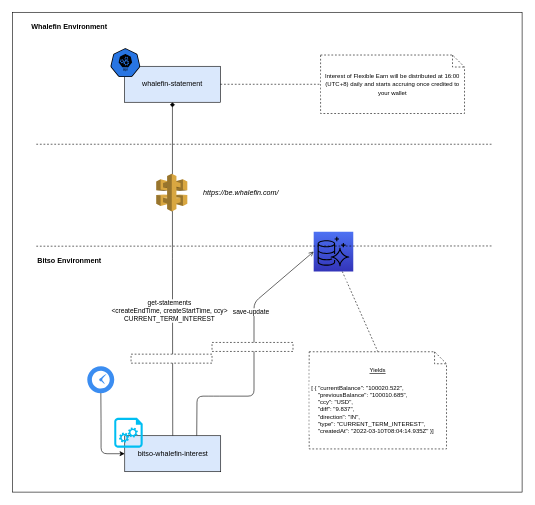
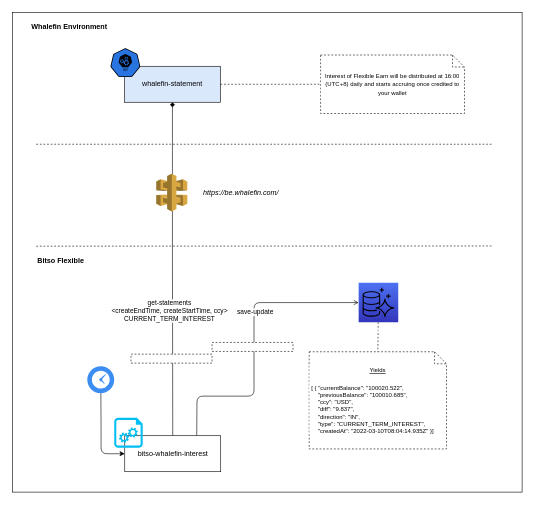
  <mxCell id="0" />
  <mxCell id="1" parent="0" />
  <mxCell id="2" value="" style="rounded=0;whiteSpace=wrap;html=1;" parent="1" vertex="1"><mxGeometry width="850" height="800" as="geometry" x="20" y="20" /></mxCell>
  <mxCell id="3" style="edgeStyle=none;html=1;entryX=0.5;entryY=0;entryDx=0;entryDy=0;entryPerimeter=0;dashed=1;fontColor=#FFFFFF;startArrow=none;startFill=0;endArrow=none;endFill=0;strokeColor=#000000;" parent="1" source="4" target="13" edge="1"><mxGeometry relative="1" as="geometry" /></mxCell>
- <mxCell id="4" value="&lt;font color=&quot;#ffffff&quot;&gt;whalefin-interest&lt;/font&gt;" style="sketch=0;points=[[0,0,0],[0.25,0,0],[0.5,0,0],[0.75,0,0],[1,0,0],[0,1,0],[0.25,1,0],[0.5,1,0],[0.75,1,0],[1,1,0],[0,0.25,0],[0,0.5,0],[0,0.75,0],[1,0.25,0],[1,0.5,0],[1,0.75,0]];outlineConnect=0;fontColor=#232F3E;gradientColor=#4D72F3;gradientDirection=north;fillColor=#3334B9;strokeColor=#000000;dashed=0;verticalLabelPosition=bottom;verticalAlign=top;align=center;html=1;fontSize=12;fontStyle=0;aspect=fixed;shape=mxgraph.aws4.resourceIcon;resIcon=mxgraph.aws4.aurora;" parent="1" vertex="1"><mxGeometry x="522.5" y="385.98" width="66" height="66" as="geometry" /></mxCell>
+ <mxCell id="4" value="&lt;font color=&quot;#ffffff&quot;&gt;whalefin-interest&lt;/font&gt;" style="sketch=0;points=[[0,0,0],[0.25,0,0],[0.5,0,0],[0.75,0,0],[1,0,0],[0,1,0],[0.25,1,0],[0.5,1,0],[0.75,1,0],[1,1,0],[0,0.25,0],[0,0.5,0],[0,0.75,0],[1,0.25,0],[1,0.5,0],[1,0.75,0]];outlineConnect=0;fontColor=#232F3E;gradientColor=#4D72F3;gradientDirection=north;fillColor=#3334B9;strokeColor=#000000;dashed=0;verticalLabelPosition=bottom;verticalAlign=top;align=center;html=1;fontSize=12;fontStyle=0;aspect=fixed;shape=mxgraph.aws4.resourceIcon;resIcon=mxgraph.aws4.aurora;" parent="1" vertex="1"><mxGeometry x="597.5" y="470.98" width="66" height="66" as="geometry" /></mxCell>
  <mxCell id="5" style="edgeStyle=none;html=1;entryX=0;entryY=0.5;entryDx=0;entryDy=0;entryPerimeter=0;fontColor=#FFFFFF;endArrow=open;endFill=1;strokeColor=#000000;exitX=0.75;exitY=0;exitDx=0;exitDy=0;" parent="1" source="23" target="4" edge="1"><mxGeometry relative="1" as="geometry"><Array as="points"><mxPoint x="328" y="660" /><mxPoint x="355" y="660" /><mxPoint x="423" y="660" /><mxPoint x="423" y="504" /></Array></mxGeometry></mxCell>
  <mxCell id="6" value="save-update" style="edgeLabel;html=1;align=center;verticalAlign=middle;resizable=0;points=[];fontColor=#000000;" parent="5" vertex="1" connectable="0"><mxGeometry x="-0.669" y="-1" relative="1" as="geometry"><mxPoint x="82" y="-142" as="offset" /></mxGeometry></mxCell>
  <mxCell id="7" value="" style="group" parent="1" vertex="1" connectable="0"><mxGeometry x="189.5" y="80" width="177.5" height="90" as="geometry" /></mxCell>
  <mxCell id="8" value="" style="group" parent="7" vertex="1" connectable="0"><mxGeometry x="-6" width="183.5" height="90" as="geometry" /></mxCell>
  <mxCell id="9" value="whalefin-statement" style="rounded=0;whiteSpace=wrap;html=1;fillColor=#dae8fc;" parent="8" vertex="1"><mxGeometry x="23.5" y="30" width="160" height="60" as="geometry" /></mxCell>
  <mxCell id="10" value="" style="sketch=0;html=1;dashed=0;whitespace=wrap;fillColor=#2875E2;strokeColor=#000000;points=[[0.005,0.63,0],[0.1,0.2,0],[0.9,0.2,0],[0.5,0,0],[0.995,0.63,0],[0.72,0.99,0],[0.5,1,0],[0.28,0.99,0]];shape=mxgraph.kubernetes.icon;prIcon=api;shadow=0;fontSize=12;" parent="8" vertex="1"><mxGeometry width="50" height="48" as="geometry" /></mxCell>
  <mxCell id="11" style="edgeStyle=none;html=1;entryX=0.5;entryY=1;entryDx=0;entryDy=0;fontColor=#FFFFFF;endArrow=diamond;endFill=1;strokeColor=#000000;exitX=0.5;exitY=0;exitDx=0;exitDy=0;" parent="1" source="23" target="9" edge="1"><mxGeometry relative="1" as="geometry"><Array as="points"><mxPoint x="287" y="420" /></Array></mxGeometry></mxCell>
  <mxCell id="12" value="get-statements&lt;br&gt;&amp;lt;createEndTime, createStartTime, ccy&amp;gt;&lt;br&gt;CURRENT_TERM_INTEREST" style="edgeLabel;html=1;align=center;verticalAlign=middle;resizable=0;points=[];fontColor=#000000;" parent="11" vertex="1" connectable="0"><mxGeometry x="0.422" y="-1" relative="1" as="geometry"><mxPoint x="-7" y="186" as="offset" /></mxGeometry></mxCell>
  <mxCell id="13" value="&lt;font color=&quot;#000000&quot; style=&quot;background-color: rgb(255 , 255 , 255)&quot;&gt;&lt;u style=&quot;font-size: 10px&quot;&gt;Yields&lt;br&gt;&lt;/u&gt;&lt;br&gt;&lt;/font&gt;&lt;div style=&quot;text-align: left&quot;&gt;&lt;font color=&quot;#000000&quot; style=&quot;background-color: rgb(255 , 255 , 255)&quot;&gt;&lt;span style=&quot;font-size: 10px&quot;&gt;&amp;nbsp;[&amp;nbsp;&lt;/span&gt;&lt;span style=&quot;font-size: 10px&quot;&gt;{ &quot;currentBalance&quot;: &quot;100020.522&quot;,&lt;/span&gt;&lt;/font&gt;&lt;/div&gt;&lt;font color=&quot;#000000&quot; style=&quot;background-color: rgb(255 , 255 , 255)&quot;&gt;&lt;span style=&quot;font-size: 10px&quot;&gt;&lt;div style=&quot;text-align: left&quot;&gt;&amp;nbsp; &amp;nbsp; &amp;nbsp;&quot;previousBalance&quot;: &quot;100010.685&quot;,&lt;/div&gt;&lt;/span&gt;&lt;span style=&quot;font-size: 10px&quot;&gt;&lt;div style=&quot;text-align: left&quot;&gt;&amp;nbsp; &amp;nbsp; &amp;nbsp;&quot;ccy&quot;: &quot;USD&quot;,&lt;/div&gt;&lt;div style=&quot;text-align: left&quot;&gt;&amp;nbsp; &amp;nbsp; &amp;nbsp;&quot;diff&quot;: &quot;9.837&quot;, &lt;br&gt;&amp;nbsp; &amp;nbsp; &amp;nbsp;&quot;direction&quot;: &quot;IN&quot;,&amp;nbsp; &amp;nbsp; &amp;nbsp; &amp;nbsp; &lt;br&gt;&amp;nbsp; &amp;nbsp; &amp;nbsp;&quot;type&quot;: &quot;CURRENT_TERM_INTEREST&quot;,&amp;nbsp; &amp;nbsp; &amp;nbsp; &amp;nbsp; &amp;nbsp; &amp;nbsp; &amp;nbsp; &amp;nbsp; &amp;nbsp;&quot;createdAt&quot;: &quot;2022-03-10T08:04:14.935Z&quot; }]&lt;/div&gt;&lt;/span&gt;&lt;/font&gt;" style="shape=note;size=20;whiteSpace=wrap;html=1;labelBackgroundColor=#FFFFFF;fontColor=#FFFFFF;dashed=1;strokeColor=#000000;fillColor=#FFFFFF;" parent="1" vertex="1"><mxGeometry x="515" y="586" width="229" height="162" as="geometry" /></mxCell>
  <mxCell id="14" value="&lt;font style=&quot;font-size: 10px&quot; color=&quot;#000000&quot;&gt;Interest of Flexible Earn will be distributed at 16:00 (UTC+8) daily and starts accruing once credited to your wallet&lt;/font&gt;" style="shape=note;size=20;whiteSpace=wrap;html=1;labelBackgroundColor=#FFFFFF;fontColor=#FFFFFF;dashed=1;" parent="1" vertex="1"><mxGeometry x="534" y="91.25" width="240" height="97.5" as="geometry" /></mxCell>
  <mxCell id="15" style="edgeStyle=none;html=1;entryX=0;entryY=0.5;entryDx=0;entryDy=0;entryPerimeter=0;fontSize=10;fontColor=#FFFFFF;startArrow=none;startFill=0;endArrow=none;endFill=0;strokeColor=#000000;dashed=1;" parent="1" source="9" target="14" edge="1"><mxGeometry relative="1" as="geometry" /></mxCell>
  <mxCell id="16" value="" style="rounded=0;whiteSpace=wrap;html=1;dashed=1;fontColor=#FFFFFF;align=left;" parent="1" vertex="1"><mxGeometry x="218" y="590" width="135" height="15" as="geometry" /></mxCell>
  <mxCell id="17" value="" style="rounded=0;whiteSpace=wrap;html=1;dashed=1;fontColor=#FFFFFF;align=left;" parent="1" vertex="1"><mxGeometry x="353" y="570.48" width="135" height="15" as="geometry" /></mxCell>
  <mxCell id="18" value="&lt;blockquote style=&quot;margin: 0 0 0 40px ; border: none ; padding: 0px&quot;&gt;&lt;br&gt;&lt;/blockquote&gt;" style="outlineConnect=0;dashed=0;verticalLabelPosition=bottom;verticalAlign=top;align=left;html=1;shape=mxgraph.aws3.api_gateway;fillColor=#D9A741;gradientColor=none;" parent="1" vertex="1"><mxGeometry x="260" y="289" width="51.82" height="63" as="geometry" /></mxCell>
  <mxCell id="19" value="&lt;i&gt;https://be.whalefin.com/&lt;/i&gt;" style="text;html=1;strokeColor=none;fillColor=none;align=center;verticalAlign=middle;whiteSpace=wrap;rounded=0;" parent="1" vertex="1"><mxGeometry x="331" y="305.5" width="141" height="30" as="geometry" /></mxCell>
  <mxCell id="20" value="" style="group" parent="1" vertex="1" connectable="0"><mxGeometry x="145" y="610" width="222.5" height="176" as="geometry" /></mxCell>
  <mxCell id="21" value="" style="sketch=0;html=1;aspect=fixed;strokeColor=none;shadow=0;align=center;verticalAlign=top;fillColor=#3B8DF1;shape=mxgraph.gcp2.clock" parent="20" vertex="1"><mxGeometry width="45" height="45" as="geometry" /></mxCell>
  <mxCell id="22" value="" style="group" parent="20" vertex="1" connectable="0"><mxGeometry x="45" y="86" width="177.5" height="90" as="geometry" /></mxCell>
- <mxCell id="23" value="bitso-whalefin-interest" style="rounded=0;whiteSpace=wrap;html=1;fillColor=#dae8fc;" parent="22" vertex="1"><mxGeometry x="17.5" y="30" width="160" height="60" as="geometry" /></mxCell>
+ <mxCell id="23" value="bitso-whalefin-interest" style="rounded=0;whiteSpace=wrap;html=1;" parent="22" vertex="1"><mxGeometry x="17.5" y="30" width="160" height="60" as="geometry" /></mxCell>
  <mxCell id="24" value="" style="verticalLabelPosition=bottom;html=1;verticalAlign=top;align=center;strokeColor=none;fillColor=#00BEF2;shape=mxgraph.azure.startup_task;pointerEvents=1;labelBackgroundColor=#FFFFFF;fontColor=#FFFFFF;gradientColor=none;shadow=0;" parent="22" vertex="1"><mxGeometry width="47.5" height="50" as="geometry" /></mxCell>
  <mxCell id="25" style="edgeStyle=none;html=1;entryX=0;entryY=0.5;entryDx=0;entryDy=0;fontColor=#FFFFFF;endArrow=classic;endFill=1;strokeColor=#000000;" parent="20" source="21" target="23" edge="1"><mxGeometry relative="1" as="geometry"><Array as="points"><mxPoint x="23" y="98" /><mxPoint x="23" y="146" /></Array></mxGeometry></mxCell>
  <mxCell id="26" value="&lt;span style=&quot;font-family: &amp;#34;helvetica&amp;#34; ; font-size: 12px ; font-style: normal ; letter-spacing: normal ; text-align: center ; text-indent: 0px ; text-transform: none ; word-spacing: 0px ; display: inline ; float: none ; background-color: rgb(255 , 255 , 255)&quot;&gt;&lt;b&gt;Whalefin Environment&lt;/b&gt;&lt;/span&gt;" style="text;whiteSpace=wrap;html=1;" parent="1" vertex="1"><mxGeometry x="49.997" y="30.001" width="137" height="28" as="geometry" /></mxCell>
- <mxCell id="27" value="&lt;span style=&quot;font-family: &amp;#34;helvetica&amp;#34; ; font-size: 12px ; font-style: normal ; letter-spacing: normal ; text-align: center ; text-indent: 0px ; text-transform: none ; word-spacing: 0px ; display: inline ; float: none ; background-color: rgb(255 , 255 , 255)&quot;&gt;&lt;b&gt;Bitso Environment&lt;/b&gt;&lt;/span&gt;" style="text;whiteSpace=wrap;html=1;" parent="1" vertex="1"><mxGeometry x="59.997" y="420.001" width="137" height="28" as="geometry" /></mxCell>
+ <mxCell id="27" value="&lt;span style=&quot;font-family: &amp;#34;helvetica&amp;#34; ; font-size: 12px ; font-style: normal ; letter-spacing: normal ; text-align: center ; text-indent: 0px ; text-transform: none ; word-spacing: 0px ; display: inline ; float: none ; background-color: rgb(255 , 255 , 255)&quot;&gt;&lt;b&gt;Bitso Flexible&lt;/b&gt;&lt;/span&gt;" style="text;whiteSpace=wrap;html=1;" parent="1" vertex="1"><mxGeometry x="59.997" y="420.001" width="137" height="28" as="geometry" /></mxCell>
  <mxCell id="28" value="" style="endArrow=none;dashed=1;html=1;exitX=0.057;exitY=0.337;exitDx=0;exitDy=0;exitPerimeter=0;entryX=0.941;entryY=0.487;entryDx=0;entryDy=0;entryPerimeter=0;" parent="1" target="2" edge="1"><mxGeometry width="50" height="50" relative="1" as="geometry"><mxPoint x="60" y="410" as="sourcePoint" /><mxPoint x="690" y="410" as="targetPoint" /></mxGeometry></mxCell>
  <mxCell id="29" value="" style="endArrow=none;dashed=1;html=1;exitX=0.057;exitY=0.337;exitDx=0;exitDy=0;exitPerimeter=0;entryX=0.941;entryY=0.275;entryDx=0;entryDy=0;entryPerimeter=0;" parent="1" target="2" edge="1"><mxGeometry width="50" height="50" relative="1" as="geometry"><mxPoint x="60" y="240" as="sourcePoint" /><mxPoint x="690" y="240" as="targetPoint" /></mxGeometry></mxCell>
